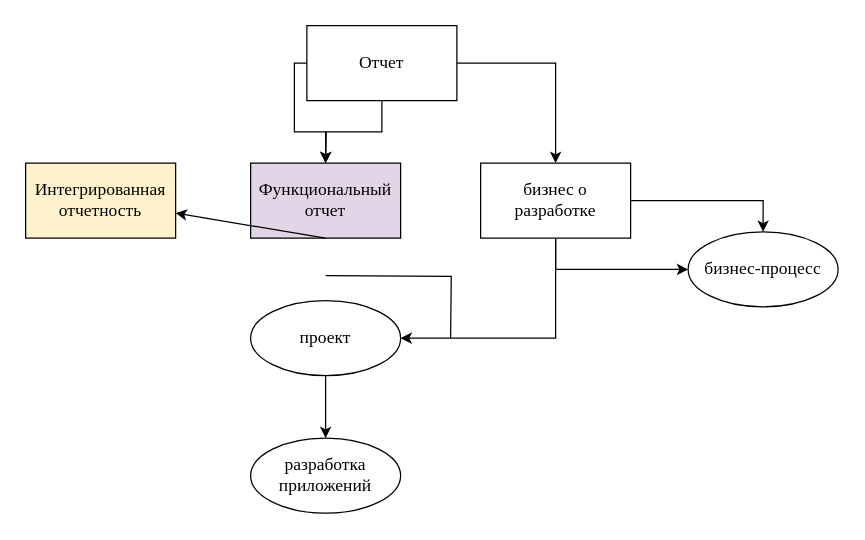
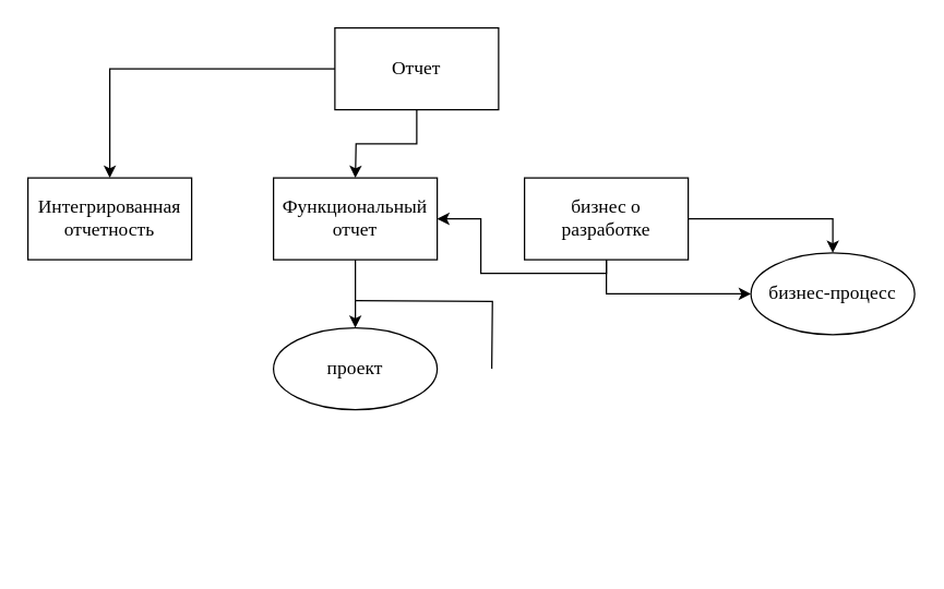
  <mxCell id="0" />
  <mxCell id="1" parent="0" />
- <mxCell id="2" value="Функциональный отчет" style="rounded=0;whiteSpace=wrap;html=1;fontFamily=Times New Roman;fontSize=14;fillColor=#e1d5e7;" vertex="1" parent="1"><mxGeometry x="200" y="130" width="120" height="60" as="geometry" /></mxCell>
+ <mxCell id="2" value="Функциональный отчет" style="rounded=0;whiteSpace=wrap;html=1;fontFamily=Times New Roman;fontSize=14;" vertex="1" parent="1"><mxGeometry x="200" y="130" width="120" height="60" as="geometry" /></mxCell>
  <mxCell id="3" value="Отчет" style="rounded=0;whiteSpace=wrap;html=1;fontFamily=Times New Roman;fontSize=14;" vertex="1" parent="1"><mxGeometry x="245" y="20" width="120" height="60" as="geometry" /></mxCell>
  <mxCell id="4" value="бизнес о разработке" style="rounded=0;whiteSpace=wrap;html=1;fontFamily=Times New Roman;fontSize=14;" vertex="1" parent="1"><mxGeometry x="384" y="130" width="120" height="60" as="geometry" /></mxCell>
- <mxCell id="5" value="Интегрированная отчетность" style="rounded=0;whiteSpace=wrap;html=1;fontFamily=Times New Roman;fontSize=14;fillColor=#fff2cc;" vertex="1" parent="1"><mxGeometry x="20" y="130" width="120" height="60" as="geometry" /></mxCell>
- <mxCell id="6" value="" style="endArrow=classic;html=1;rounded=0;exitX=0;exitY=0.5;exitDx=0;exitDy=0;edgeStyle=orthogonalEdgeStyle;fontFamily=Times New Roman;fontSize=14;" edge="1" parent="1" source="3" target="2"><mxGeometry width="50" height="50" relative="1" as="geometry"><mxPoint x="60" y="80" as="sourcePoint" /><mxPoint x="110" y="30" as="targetPoint" /></mxGeometry></mxCell>
+ <mxCell id="5" value="Интегрированная отчетность" style="rounded=0;whiteSpace=wrap;html=1;fontFamily=Times New Roman;fontSize=14;" vertex="1" parent="1"><mxGeometry x="20" y="130" width="120" height="60" as="geometry" /></mxCell>
+ <mxCell id="6" value="" style="endArrow=classic;html=1;rounded=0;exitX=0;exitY=0.5;exitDx=0;exitDy=0;entryX=0.5;entryY=0;entryDx=0;entryDy=0;edgeStyle=orthogonalEdgeStyle;fontFamily=Times New Roman;fontSize=14;" edge="1" parent="1" source="3" target="5"><mxGeometry width="50" height="50" relative="1" as="geometry"><mxPoint x="60" y="80" as="sourcePoint" /><mxPoint x="110" y="30" as="targetPoint" /></mxGeometry></mxCell>
  <mxCell id="7" value="" style="endArrow=classic;html=1;rounded=0;exitX=0.5;exitY=1;exitDx=0;exitDy=0;edgeStyle=orthogonalEdgeStyle;fontFamily=Times New Roman;fontSize=14;" edge="1" parent="1" source="3"><mxGeometry width="50" height="50" relative="1" as="geometry"><mxPoint x="330" y="310" as="sourcePoint" /><mxPoint x="260" y="130" as="targetPoint" /></mxGeometry></mxCell>
- <mxCell id="8" value="" style="endArrow=classic;html=1;rounded=0;exitX=1;exitY=0.5;exitDx=0;exitDy=0;edgeStyle=orthogonalEdgeStyle;fontFamily=Times New Roman;fontSize=14;" edge="1" parent="1" source="3" target="4"><mxGeometry width="50" height="50" relative="1" as="geometry"><mxPoint x="520" y="330" as="sourcePoint" /><mxPoint x="400" y="410" as="targetPoint" /></mxGeometry></mxCell>
  <mxCell id="9" value="проект" style="ellipse;whiteSpace=wrap;html=1;fontFamily=Times New Roman;fontSize=14;" vertex="1" parent="1"><mxGeometry x="200" y="240" width="120" height="60" as="geometry" /></mxCell>
  <mxCell id="10" value="бизнес-процесс" style="ellipse;whiteSpace=wrap;html=1;fontFamily=Times New Roman;fontSize=14;" vertex="1" parent="1"><mxGeometry x="550" y="185" width="120" height="60" as="geometry" /></mxCell>
- <mxCell id="11" value="разработка приложений" style="ellipse;whiteSpace=wrap;html=1;fontFamily=Times New Roman;fontSize=14;" vertex="1" parent="1"><mxGeometry x="200" y="350" width="120" height="60" as="geometry" /></mxCell>
- <mxCell id="12" value="" style="endArrow=classic;html=1;rounded=0;exitX=0.5;exitY=1;exitDx=0;exitDy=0;fontFamily=Times New Roman;fontSize=14;" edge="1" parent="1" source="2" target="5"><mxGeometry width="50" height="50" relative="1" as="geometry"><mxPoint x="100" y="260" as="sourcePoint" /><mxPoint x="150" y="210" as="targetPoint" /></mxGeometry></mxCell>
- <mxCell id="13" value="" style="endArrow=classic;html=1;rounded=0;exitX=0.5;exitY=1;exitDx=0;exitDy=0;entryX=0.5;entryY=0;entryDx=0;entryDy=0;fontFamily=Times New Roman;fontSize=14;" edge="1" parent="1" source="9" target="11"><mxGeometry width="50" height="50" relative="1" as="geometry"><mxPoint x="50" y="280" as="sourcePoint" /><mxPoint x="50" y="330" as="targetPoint" /></mxGeometry></mxCell>
+ <mxCell id="12" value="" style="endArrow=classic;html=1;rounded=0;exitX=0.5;exitY=1;exitDx=0;exitDy=0;entryX=0.5;entryY=0;entryDx=0;entryDy=0;fontFamily=Times New Roman;fontSize=14;" edge="1" parent="1" source="2" target="9"><mxGeometry width="50" height="50" relative="1" as="geometry"><mxPoint x="100" y="260" as="sourcePoint" /><mxPoint x="150" y="210" as="targetPoint" /></mxGeometry></mxCell>
  <mxCell id="14" value="" style="endArrow=classic;html=1;rounded=0;exitX=1;exitY=0.5;exitDx=0;exitDy=0;entryX=0.5;entryY=0;entryDx=0;entryDy=0;edgeStyle=orthogonalEdgeStyle;fontFamily=Times New Roman;fontSize=14;" edge="1" parent="1" source="4" target="10"><mxGeometry width="50" height="50" relative="1" as="geometry"><mxPoint x="70" y="290" as="sourcePoint" /><mxPoint x="70" y="340" as="targetPoint" /></mxGeometry></mxCell>
  <mxCell id="15" value="" style="endArrow=classic;html=1;rounded=0;exitX=0.5;exitY=1;exitDx=0;exitDy=0;entryX=0;entryY=0.5;entryDx=0;entryDy=0;edgeStyle=orthogonalEdgeStyle;fontFamily=Times New Roman;fontSize=14;" edge="1" parent="1" source="4" target="10"><mxGeometry width="50" height="50" relative="1" as="geometry"><mxPoint x="420" y="310" as="sourcePoint" /><mxPoint x="526" y="390" as="targetPoint" /></mxGeometry></mxCell>
- <mxCell id="16" value="" style="endArrow=classic;html=1;rounded=0;exitX=0.5;exitY=1;exitDx=0;exitDy=0;entryX=1;entryY=0.5;entryDx=0;entryDy=0;edgeStyle=orthogonalEdgeStyle;fontFamily=Times New Roman;fontSize=14;" edge="1" parent="1" source="4" target="9"><mxGeometry width="50" height="50" relative="1" as="geometry"><mxPoint x="420" y="350" as="sourcePoint" /><mxPoint x="526" y="430" as="targetPoint" /></mxGeometry></mxCell>
+ <mxCell id="16" value="" style="endArrow=classic;html=1;rounded=0;exitX=0.5;exitY=1;exitDx=0;exitDy=0;edgeStyle=orthogonalEdgeStyle;fontFamily=Times New Roman;fontSize=14;" edge="1" parent="1" source="4" target="2"><mxGeometry width="50" height="50" relative="1" as="geometry"><mxPoint x="420" y="350" as="sourcePoint" /><mxPoint x="526" y="430" as="targetPoint" /></mxGeometry></mxCell>
  <mxCell id="17" value="" style="endArrow=none;html=1;rounded=0;edgeStyle=orthogonalEdgeStyle;fontFamily=Times New Roman;fontSize=14;" edge="1" parent="1"><mxGeometry width="50" height="50" relative="1" as="geometry"><mxPoint x="260" y="220" as="sourcePoint" /><mxPoint x="360" y="270" as="targetPoint" /></mxGeometry></mxCell>
